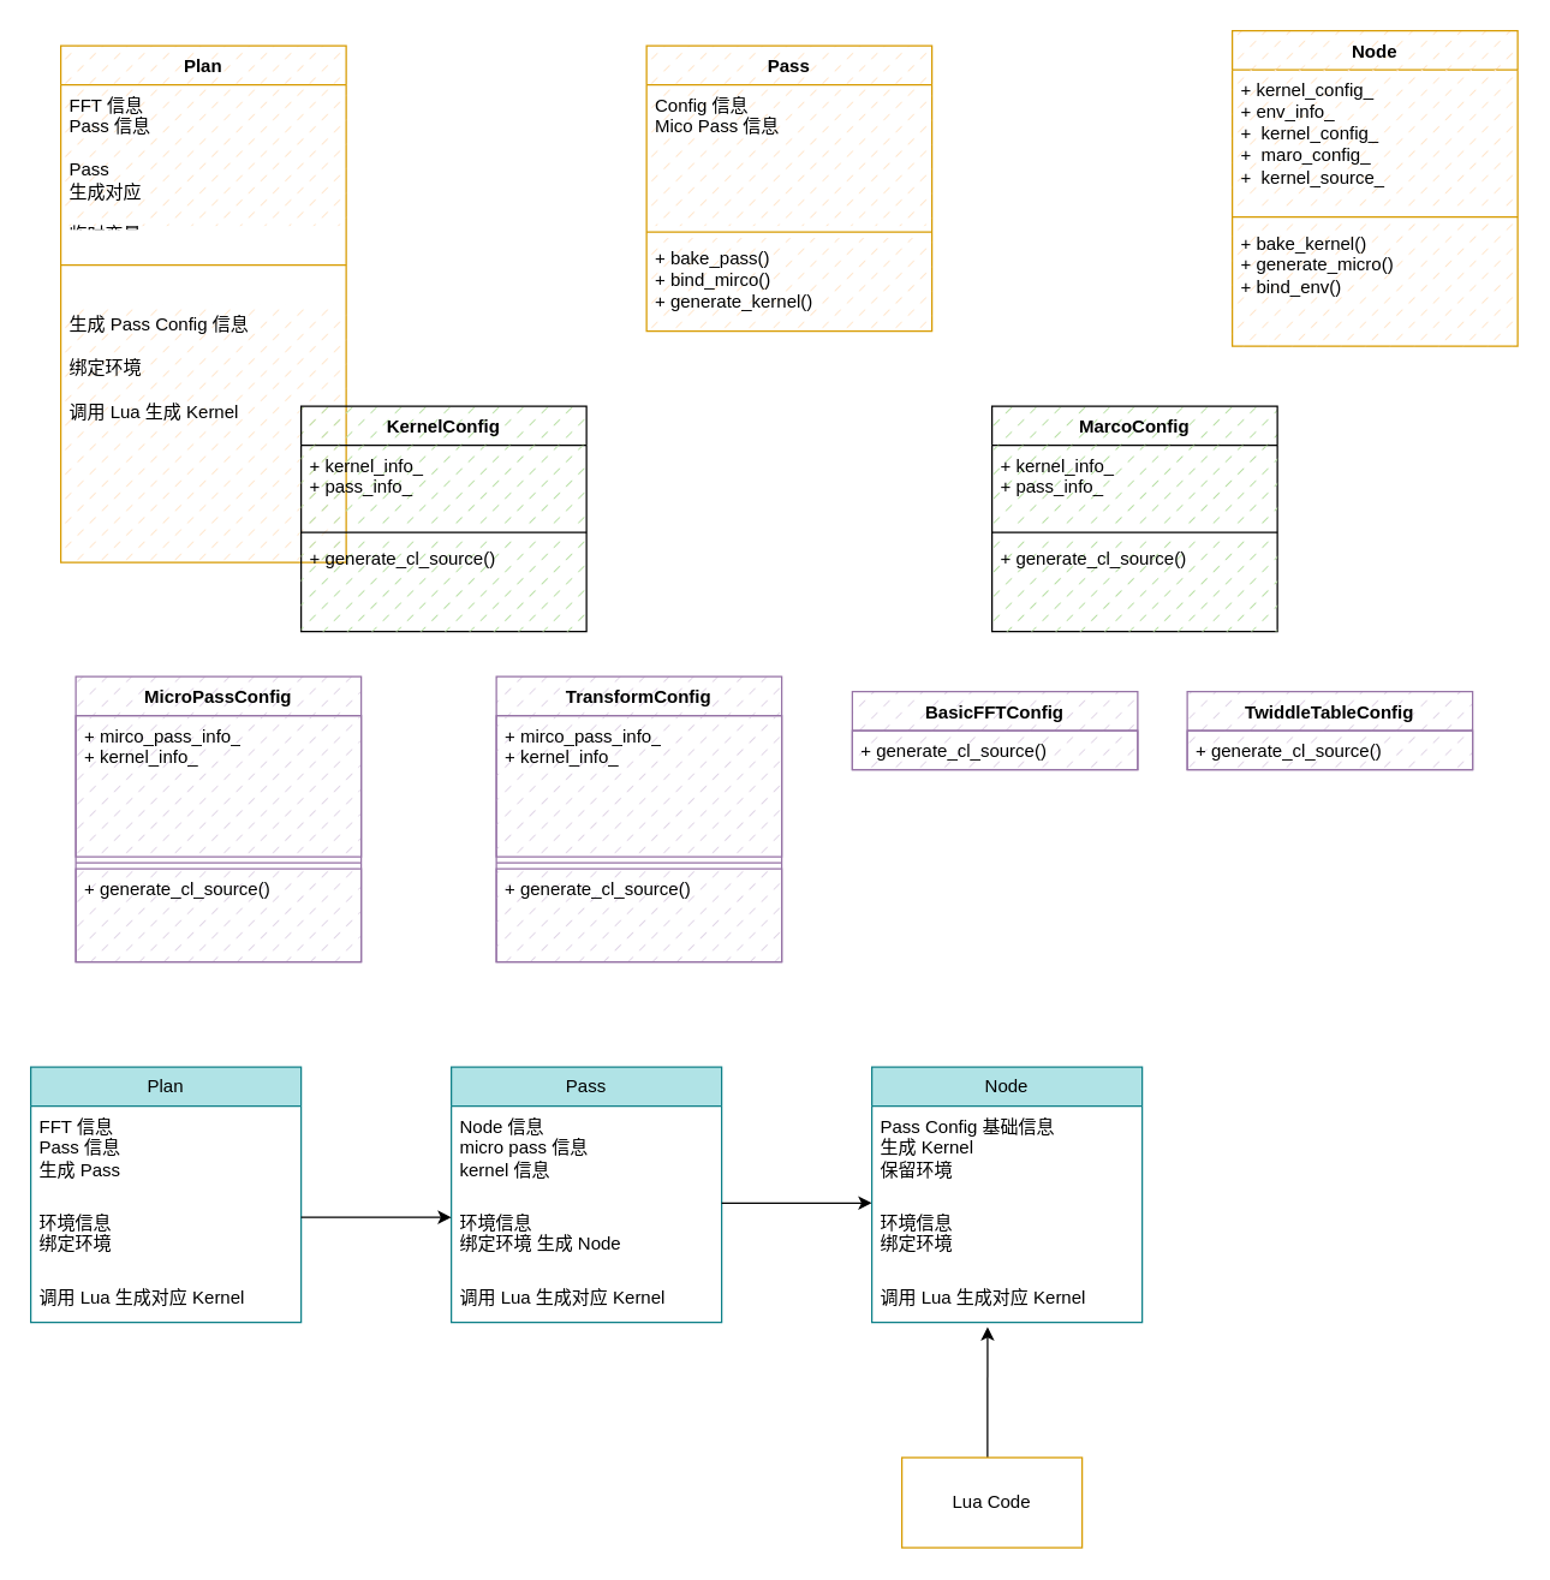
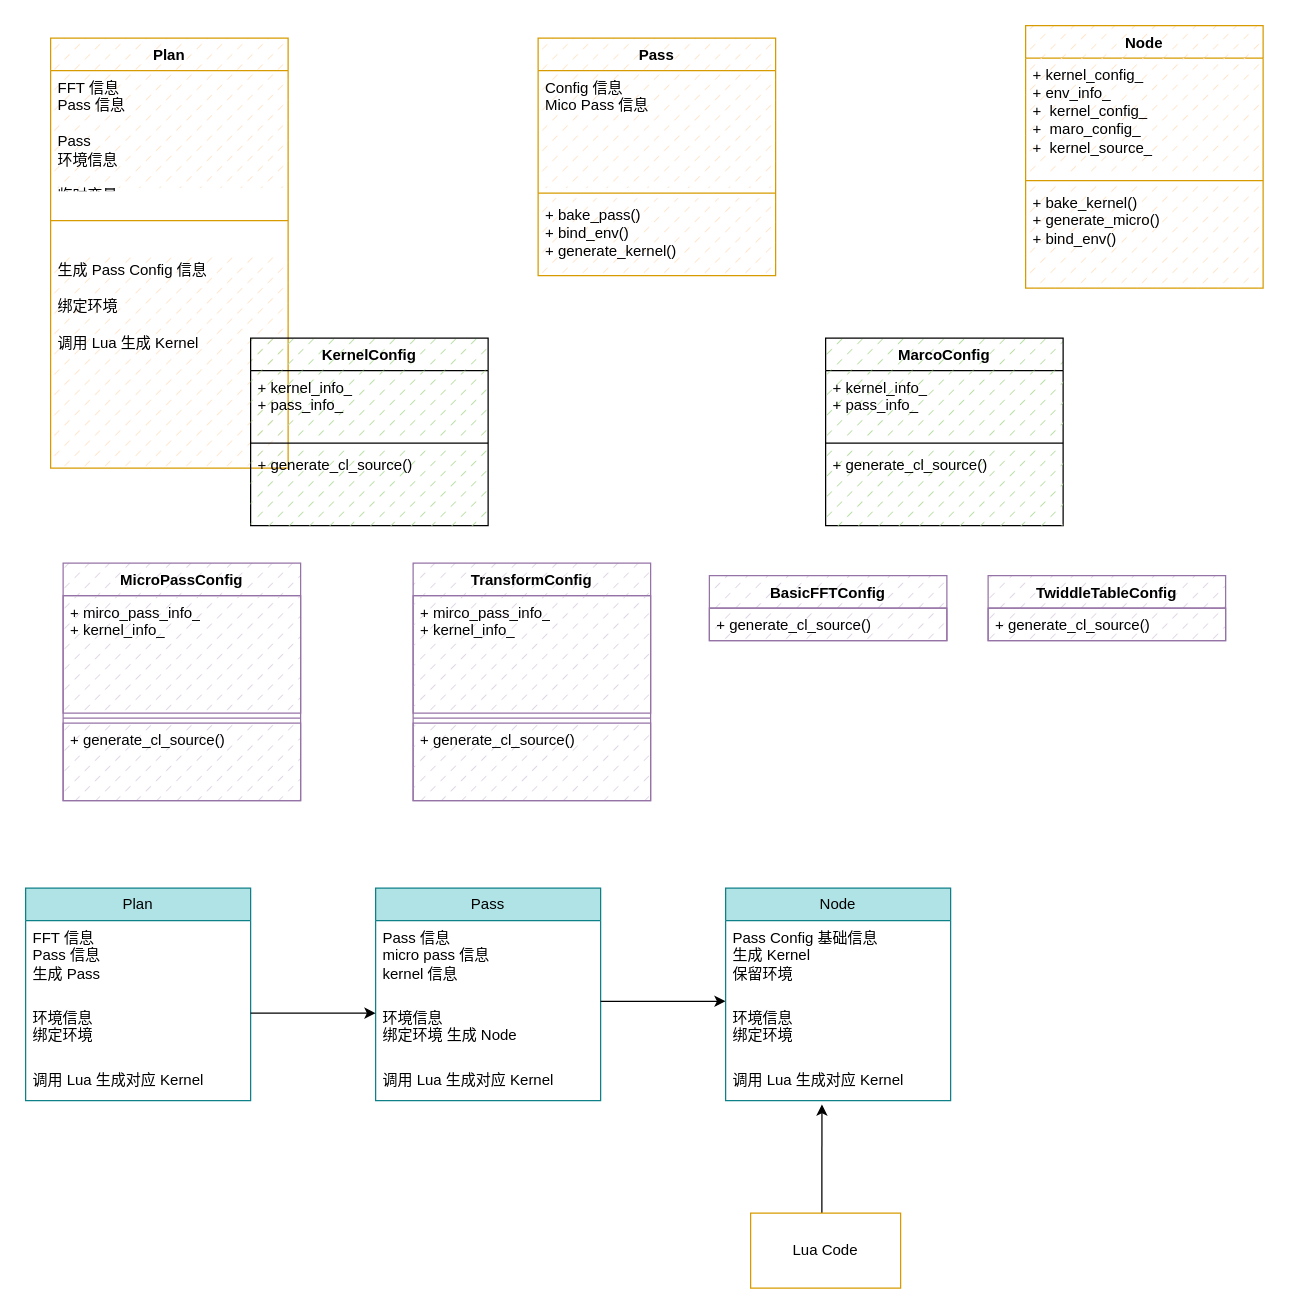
  <mxCell id="0" />
  <mxCell id="1" parent="0" />
  <mxCell id="2" value="Plan" style="swimlane;fontStyle=1;align=center;verticalAlign=top;childLayout=stackLayout;horizontal=1;startSize=26;horizontalStack=0;resizeParent=1;resizeParentMax=0;resizeLast=0;collapsible=1;marginBottom=0;whiteSpace=wrap;html=1;fillColor=#FFE6CC;strokeColor=#d79b00;fillStyle=dashed;" parent="1" vertex="1"><mxGeometry x="40" y="30" width="190" height="344" as="geometry"><mxRectangle x="40" y="140" width="70" height="30" as="alternateBounds" /></mxGeometry></mxCell>
- <mxCell id="3" value="FFT 信息&lt;br&gt;Pass 信息&lt;br&gt;&lt;br&gt;Pass&lt;br&gt;生成对应&lt;br&gt;&lt;br&gt;临时变量" style="text;strokeColor=none;fillColor=#FFE6CC;align=left;verticalAlign=top;spacingLeft=4;spacingRight=4;overflow=hidden;rotatable=0;points=[[0,0.5],[1,0.5]];portConstraint=eastwest;whiteSpace=wrap;html=1;fillStyle=dashed;" parent="2" vertex="1"><mxGeometry y="26" width="190" height="94" as="geometry" /></mxCell>
+ <mxCell id="3" value="FFT 信息&lt;br&gt;Pass 信息&lt;br&gt;&lt;br&gt;Pass&lt;br&gt;环境信息&lt;br&gt;&lt;br&gt;临时变量" style="text;strokeColor=none;fillColor=#FFE6CC;align=left;verticalAlign=top;spacingLeft=4;spacingRight=4;overflow=hidden;rotatable=0;points=[[0,0.5],[1,0.5]];portConstraint=eastwest;whiteSpace=wrap;html=1;fillStyle=dashed;" parent="2" vertex="1"><mxGeometry y="26" width="190" height="94" as="geometry" /></mxCell>
  <mxCell id="4" value="" style="line;strokeWidth=1;fillColor=#FFE6CC;align=left;verticalAlign=middle;spacingTop=-1;spacingLeft=3;spacingRight=3;rotatable=0;labelPosition=right;points=[];portConstraint=eastwest;strokeColor=inherit;fillStyle=dashed;" parent="2" vertex="1"><mxGeometry y="120" width="190" height="52" as="geometry" /></mxCell>
  <mxCell id="5" value="生成 Pass Config 信息&lt;br&gt;&lt;br&gt;绑定环境&lt;br&gt;&lt;br&gt;调用 Lua 生成 Kernel" style="text;strokeColor=none;fillColor=#FFE6CC;align=left;verticalAlign=top;spacingLeft=4;spacingRight=4;overflow=hidden;rotatable=0;points=[[0,0.5],[1,0.5]];portConstraint=eastwest;whiteSpace=wrap;html=1;fillStyle=dashed;" parent="2" vertex="1"><mxGeometry y="172" width="190" height="172" as="geometry" /></mxCell>
  <mxCell id="6" value="Pass" style="swimlane;fontStyle=1;align=center;verticalAlign=top;childLayout=stackLayout;horizontal=1;startSize=26;horizontalStack=0;resizeParent=1;resizeParentMax=0;resizeLast=0;collapsible=1;marginBottom=0;whiteSpace=wrap;html=1;fillColor=#FFE6CC;strokeColor=#d79b00;fillStyle=dashed;" parent="1" vertex="1"><mxGeometry x="430" y="30" width="190" height="190" as="geometry"><mxRectangle x="40" y="140" width="70" height="30" as="alternateBounds" /></mxGeometry></mxCell>
  <mxCell id="7" value="Config 信息&lt;br&gt;Mico Pass 信息&lt;br&gt;" style="text;strokeColor=none;fillColor=#FFE6CC;align=left;verticalAlign=top;spacingLeft=4;spacingRight=4;overflow=hidden;rotatable=0;points=[[0,0.5],[1,0.5]];portConstraint=eastwest;whiteSpace=wrap;html=1;fillStyle=dashed;" parent="6" vertex="1"><mxGeometry y="26" width="190" height="94" as="geometry" /></mxCell>
  <mxCell id="8" value="" style="line;strokeWidth=1;fillColor=#FFE6CC;align=left;verticalAlign=middle;spacingTop=-1;spacingLeft=3;spacingRight=3;rotatable=0;labelPosition=right;points=[];portConstraint=eastwest;strokeColor=inherit;fillStyle=dashed;" parent="6" vertex="1"><mxGeometry y="120" width="190" height="8" as="geometry" /></mxCell>
- <mxCell id="9" value="+ bake_pass()&lt;br&gt;+ bind_mirco()&lt;br style=&quot;border-color: var(--border-color);&quot;&gt;+ generate_kernel()" style="text;strokeColor=none;fillColor=#FFE6CC;align=left;verticalAlign=top;spacingLeft=4;spacingRight=4;overflow=hidden;rotatable=0;points=[[0,0.5],[1,0.5]];portConstraint=eastwest;whiteSpace=wrap;html=1;fillStyle=dashed;" parent="6" vertex="1"><mxGeometry y="128" width="190" height="62" as="geometry" /></mxCell>
+ <mxCell id="9" value="+ bake_pass()&lt;br&gt;+ bind_env()&lt;br style=&quot;border-color: var(--border-color);&quot;&gt;+ generate_kernel()" style="text;strokeColor=none;fillColor=#FFE6CC;align=left;verticalAlign=top;spacingLeft=4;spacingRight=4;overflow=hidden;rotatable=0;points=[[0,0.5],[1,0.5]];portConstraint=eastwest;whiteSpace=wrap;html=1;fillStyle=dashed;" parent="6" vertex="1"><mxGeometry y="128" width="190" height="62" as="geometry" /></mxCell>
  <mxCell id="10" value="Node" style="swimlane;fontStyle=1;align=center;verticalAlign=top;childLayout=stackLayout;horizontal=1;startSize=26;horizontalStack=0;resizeParent=1;resizeParentMax=0;resizeLast=0;collapsible=1;marginBottom=0;whiteSpace=wrap;html=1;fillStyle=dashed;fillColor=#FFE6CC;strokeColor=#d79b00;" parent="1" vertex="1"><mxGeometry x="820" y="20" width="190" height="210" as="geometry"><mxRectangle x="40" y="140" width="70" height="30" as="alternateBounds" /></mxGeometry></mxCell>
  <mxCell id="11" value="+ kernel_config_&lt;br&gt;+ env_info_&lt;br&gt;+&amp;nbsp; kernel_config_&lt;br&gt;+&amp;nbsp; maro_config_&lt;br&gt;+&amp;nbsp; kernel_source_" style="text;strokeColor=none;fillColor=#FFE6CC;align=left;verticalAlign=top;spacingLeft=4;spacingRight=4;overflow=hidden;rotatable=0;points=[[0,0.5],[1,0.5]];portConstraint=eastwest;whiteSpace=wrap;html=1;fillStyle=dashed;" parent="10" vertex="1"><mxGeometry y="26" width="190" height="94" as="geometry" /></mxCell>
  <mxCell id="12" value="" style="line;strokeWidth=1;fillColor=#FFE6CC;align=left;verticalAlign=middle;spacingTop=-1;spacingLeft=3;spacingRight=3;rotatable=0;labelPosition=right;points=[];portConstraint=eastwest;strokeColor=inherit;fillStyle=dashed;" parent="10" vertex="1"><mxGeometry y="120" width="190" height="8" as="geometry" /></mxCell>
  <mxCell id="13" value="+ bake_kernel()&lt;br&gt;+ generate_micro()&lt;br&gt;+ bind_env()" style="text;strokeColor=none;fillColor=#FFE6CC;align=left;verticalAlign=top;spacingLeft=4;spacingRight=4;overflow=hidden;rotatable=0;points=[[0,0.5],[1,0.5]];portConstraint=eastwest;whiteSpace=wrap;html=1;fillStyle=dashed;" parent="10" vertex="1"><mxGeometry y="128" width="190" height="82" as="geometry" /></mxCell>
  <mxCell id="14" value="MicroPassConfig" style="swimlane;fontStyle=1;align=center;verticalAlign=top;childLayout=stackLayout;horizontal=1;startSize=26;horizontalStack=0;resizeParent=1;resizeParentMax=0;resizeLast=0;collapsible=1;marginBottom=0;whiteSpace=wrap;html=1;fillColor=#e1d5e7;strokeColor=#9673a6;fillStyle=dashed;" parent="1" vertex="1"><mxGeometry x="50" y="450" width="190" height="190" as="geometry"><mxRectangle x="40" y="140" width="70" height="30" as="alternateBounds" /></mxGeometry></mxCell>
  <mxCell id="15" value="+ mirco_pass_info_&lt;br&gt;+ kernel_info_&lt;br&gt;" style="text;strokeColor=#9673a6;fillColor=#e1d5e7;align=left;verticalAlign=top;spacingLeft=4;spacingRight=4;overflow=hidden;rotatable=0;points=[[0,0.5],[1,0.5]];portConstraint=eastwest;whiteSpace=wrap;html=1;fillStyle=dashed;" parent="14" vertex="1"><mxGeometry y="26" width="190" height="94" as="geometry" /></mxCell>
  <mxCell id="16" value="" style="line;strokeWidth=1;fillColor=#e1d5e7;align=left;verticalAlign=middle;spacingTop=-1;spacingLeft=3;spacingRight=3;rotatable=0;labelPosition=right;points=[];portConstraint=eastwest;strokeColor=#9673a6;fillStyle=dashed;" parent="14" vertex="1"><mxGeometry y="120" width="190" height="8" as="geometry" /></mxCell>
  <mxCell id="17" value="+ generate_cl_source()&lt;br&gt;" style="text;strokeColor=#9673a6;fillColor=#e1d5e7;align=left;verticalAlign=top;spacingLeft=4;spacingRight=4;overflow=hidden;rotatable=0;points=[[0,0.5],[1,0.5]];portConstraint=eastwest;whiteSpace=wrap;html=1;fillStyle=dashed;" parent="14" vertex="1"><mxGeometry y="128" width="190" height="62" as="geometry" /></mxCell>
  <mxCell id="18" value="TransformConfig" style="swimlane;fontStyle=1;align=center;verticalAlign=top;childLayout=stackLayout;horizontal=1;startSize=26;horizontalStack=0;resizeParent=1;resizeParentMax=0;resizeLast=0;collapsible=1;marginBottom=0;whiteSpace=wrap;html=1;fillColor=#e1d5e7;strokeColor=#9673a6;fillStyle=dashed;" parent="1" vertex="1"><mxGeometry x="330" y="450" width="190" height="190" as="geometry"><mxRectangle x="40" y="140" width="70" height="30" as="alternateBounds" /></mxGeometry></mxCell>
  <mxCell id="19" value="+ mirco_pass_info_&lt;br&gt;+ kernel_info_&lt;br&gt;" style="text;strokeColor=#9673a6;fillColor=#e1d5e7;align=left;verticalAlign=top;spacingLeft=4;spacingRight=4;overflow=hidden;rotatable=0;points=[[0,0.5],[1,0.5]];portConstraint=eastwest;whiteSpace=wrap;html=1;fillStyle=dashed;" parent="18" vertex="1"><mxGeometry y="26" width="190" height="94" as="geometry" /></mxCell>
  <mxCell id="20" value="" style="line;strokeWidth=1;fillColor=#e1d5e7;align=left;verticalAlign=middle;spacingTop=-1;spacingLeft=3;spacingRight=3;rotatable=0;labelPosition=right;points=[];portConstraint=eastwest;strokeColor=#9673a6;fillStyle=dashed;" parent="18" vertex="1"><mxGeometry y="120" width="190" height="8" as="geometry" /></mxCell>
  <mxCell id="21" value="+ generate_cl_source()&lt;br&gt;" style="text;strokeColor=#9673a6;fillColor=#e1d5e7;align=left;verticalAlign=top;spacingLeft=4;spacingRight=4;overflow=hidden;rotatable=0;points=[[0,0.5],[1,0.5]];portConstraint=eastwest;whiteSpace=wrap;html=1;fillStyle=dashed;" parent="18" vertex="1"><mxGeometry y="128" width="190" height="62" as="geometry" /></mxCell>
  <mxCell id="22" value="KernelConfig" style="swimlane;fontStyle=1;align=center;verticalAlign=top;childLayout=stackLayout;horizontal=1;startSize=26;horizontalStack=0;resizeParent=1;resizeParentMax=0;resizeLast=0;collapsible=1;marginBottom=0;whiteSpace=wrap;html=1;fillStyle=dashed;fillColor=#B9E0A5;" parent="1" vertex="1"><mxGeometry x="200" y="270" width="190" height="150" as="geometry"><mxRectangle x="40" y="140" width="70" height="30" as="alternateBounds" /></mxGeometry></mxCell>
  <mxCell id="23" value="+ kernel_info_&lt;br&gt;+ pass_info_" style="text;strokeColor=none;fillColor=#B9E0A5;align=left;verticalAlign=top;spacingLeft=4;spacingRight=4;overflow=hidden;rotatable=0;points=[[0,0.5],[1,0.5]];portConstraint=eastwest;whiteSpace=wrap;html=1;fillStyle=dashed;" parent="22" vertex="1"><mxGeometry y="26" width="190" height="54" as="geometry" /></mxCell>
  <mxCell id="24" value="" style="line;strokeWidth=1;fillColor=#B9E0A5;align=left;verticalAlign=middle;spacingTop=-1;spacingLeft=3;spacingRight=3;rotatable=0;labelPosition=right;points=[];portConstraint=eastwest;strokeColor=inherit;fillStyle=dashed;" parent="22" vertex="1"><mxGeometry y="80" width="190" height="8" as="geometry" /></mxCell>
  <mxCell id="25" value="+ generate_cl_source()&lt;br&gt;" style="text;strokeColor=none;fillColor=#B9E0A5;align=left;verticalAlign=top;spacingLeft=4;spacingRight=4;overflow=hidden;rotatable=0;points=[[0,0.5],[1,0.5]];portConstraint=eastwest;whiteSpace=wrap;html=1;fillStyle=dashed;" parent="22" vertex="1"><mxGeometry y="88" width="190" height="62" as="geometry" /></mxCell>
  <mxCell id="26" value="MarcoConfig" style="swimlane;fontStyle=1;align=center;verticalAlign=top;childLayout=stackLayout;horizontal=1;startSize=26;horizontalStack=0;resizeParent=1;resizeParentMax=0;resizeLast=0;collapsible=1;marginBottom=0;whiteSpace=wrap;html=1;fillColor=#B9E0A5;fillStyle=dashed;" parent="1" vertex="1"><mxGeometry x="660" y="270" width="190" height="150" as="geometry"><mxRectangle x="40" y="140" width="70" height="30" as="alternateBounds" /></mxGeometry></mxCell>
  <mxCell id="27" value="+ kernel_info_&lt;br&gt;+ pass_info_" style="text;strokeColor=none;fillColor=#B9E0A5;align=left;verticalAlign=top;spacingLeft=4;spacingRight=4;overflow=hidden;rotatable=0;points=[[0,0.5],[1,0.5]];portConstraint=eastwest;whiteSpace=wrap;html=1;fillStyle=dashed;" parent="26" vertex="1"><mxGeometry y="26" width="190" height="54" as="geometry" /></mxCell>
  <mxCell id="28" value="" style="line;strokeWidth=1;fillColor=#B9E0A5;align=left;verticalAlign=middle;spacingTop=-1;spacingLeft=3;spacingRight=3;rotatable=0;labelPosition=right;points=[];portConstraint=eastwest;strokeColor=inherit;fillStyle=dashed;" parent="26" vertex="1"><mxGeometry y="80" width="190" height="8" as="geometry" /></mxCell>
  <mxCell id="29" value="+ generate_cl_source()&lt;br&gt;" style="text;strokeColor=none;fillColor=#B9E0A5;align=left;verticalAlign=top;spacingLeft=4;spacingRight=4;overflow=hidden;rotatable=0;points=[[0,0.5],[1,0.5]];portConstraint=eastwest;whiteSpace=wrap;html=1;fillStyle=dashed;" parent="26" vertex="1"><mxGeometry y="88" width="190" height="62" as="geometry" /></mxCell>
  <mxCell id="30" value="BasicFFTConfig" style="swimlane;fontStyle=1;align=center;verticalAlign=top;childLayout=stackLayout;horizontal=1;startSize=26;horizontalStack=0;resizeParent=1;resizeParentMax=0;resizeLast=0;collapsible=1;marginBottom=0;whiteSpace=wrap;html=1;fillColor=#e1d5e7;strokeColor=#9673a6;fillStyle=dashed;" parent="1" vertex="1"><mxGeometry x="567" y="460" width="190" height="52" as="geometry"><mxRectangle x="40" y="140" width="70" height="30" as="alternateBounds" /></mxGeometry></mxCell>
  <mxCell id="31" value="+ generate_cl_source()&lt;br&gt;" style="text;strokeColor=#9673a6;fillColor=#e1d5e7;align=left;verticalAlign=top;spacingLeft=4;spacingRight=4;overflow=hidden;rotatable=0;points=[[0,0.5],[1,0.5]];portConstraint=eastwest;whiteSpace=wrap;html=1;fillStyle=dashed;" parent="30" vertex="1"><mxGeometry y="26" width="190" height="26" as="geometry" /></mxCell>
  <mxCell id="32" value="TwiddleTableConfig" style="swimlane;fontStyle=1;align=center;verticalAlign=top;childLayout=stackLayout;horizontal=1;startSize=26;horizontalStack=0;resizeParent=1;resizeParentMax=0;resizeLast=0;collapsible=1;marginBottom=0;whiteSpace=wrap;html=1;fillColor=#e1d5e7;strokeColor=#9673a6;fillStyle=dashed;" parent="1" vertex="1"><mxGeometry x="790" y="460" width="190" height="52" as="geometry"><mxRectangle x="40" y="140" width="70" height="30" as="alternateBounds" /></mxGeometry></mxCell>
  <mxCell id="33" value="+ generate_cl_source()&lt;br&gt;" style="text;strokeColor=#9673a6;fillColor=#e1d5e7;align=left;verticalAlign=top;spacingLeft=4;spacingRight=4;overflow=hidden;rotatable=0;points=[[0,0.5],[1,0.5]];portConstraint=eastwest;whiteSpace=wrap;html=1;fillStyle=dashed;" parent="32" vertex="1"><mxGeometry y="26" width="190" height="26" as="geometry" /></mxCell>
  <mxCell id="34" value="Plan" style="swimlane;fontStyle=0;childLayout=stackLayout;horizontal=1;startSize=26;fillColor=#b0e3e6;horizontalStack=0;resizeParent=1;resizeParentMax=0;resizeLast=0;collapsible=1;marginBottom=0;whiteSpace=wrap;html=1;strokeColor=#0e8088;" vertex="1" parent="1"><mxGeometry x="20" y="710" width="180" height="170" as="geometry" /></mxCell>
  <mxCell id="35" value="FFT 信息&lt;br&gt;Pass 信息&lt;br&gt;生成 Pass" style="text;strokeColor=none;fillColor=none;align=left;verticalAlign=top;spacingLeft=4;spacingRight=4;overflow=hidden;rotatable=0;points=[[0,0.5],[1,0.5]];portConstraint=eastwest;whiteSpace=wrap;html=1;" vertex="1" parent="34"><mxGeometry y="26" width="180" height="64" as="geometry" /></mxCell>
  <mxCell id="36" value="环境信息&lt;br&gt;绑定环境" style="text;strokeColor=none;fillColor=none;align=left;verticalAlign=top;spacingLeft=4;spacingRight=4;overflow=hidden;rotatable=0;points=[[0,0.5],[1,0.5]];portConstraint=eastwest;whiteSpace=wrap;html=1;" vertex="1" parent="34"><mxGeometry y="90" width="180" height="50" as="geometry" /></mxCell>
  <mxCell id="37" value="调用 Lua 生成对应 Kernel" style="text;strokeColor=none;fillColor=none;align=left;verticalAlign=top;spacingLeft=4;spacingRight=4;overflow=hidden;rotatable=0;points=[[0,0.5],[1,0.5]];portConstraint=eastwest;whiteSpace=wrap;html=1;" vertex="1" parent="34"><mxGeometry y="140" width="180" height="30" as="geometry" /></mxCell>
  <mxCell id="38" value="Pass" style="swimlane;fontStyle=0;childLayout=stackLayout;horizontal=1;startSize=26;fillColor=#b0e3e6;horizontalStack=0;resizeParent=1;resizeParentMax=0;resizeLast=0;collapsible=1;marginBottom=0;whiteSpace=wrap;html=1;strokeColor=#0e8088;" vertex="1" parent="1"><mxGeometry x="300" y="710" width="180" height="170" as="geometry" /></mxCell>
- <mxCell id="39" value="Node 信息&lt;br&gt;micro pass 信息&lt;br&gt;kernel 信息" style="text;strokeColor=none;fillColor=none;align=left;verticalAlign=top;spacingLeft=4;spacingRight=4;overflow=hidden;rotatable=0;points=[[0,0.5],[1,0.5]];portConstraint=eastwest;whiteSpace=wrap;html=1;" vertex="1" parent="38"><mxGeometry y="26" width="180" height="64" as="geometry" /></mxCell>
+ <mxCell id="39" value="Pass 信息&lt;br&gt;micro pass 信息&lt;br&gt;kernel 信息" style="text;strokeColor=none;fillColor=none;align=left;verticalAlign=top;spacingLeft=4;spacingRight=4;overflow=hidden;rotatable=0;points=[[0,0.5],[1,0.5]];portConstraint=eastwest;whiteSpace=wrap;html=1;" vertex="1" parent="38"><mxGeometry y="26" width="180" height="64" as="geometry" /></mxCell>
  <mxCell id="40" value="环境信息&lt;br&gt;绑定环境 生成 Node" style="text;strokeColor=none;fillColor=none;align=left;verticalAlign=top;spacingLeft=4;spacingRight=4;overflow=hidden;rotatable=0;points=[[0,0.5],[1,0.5]];portConstraint=eastwest;whiteSpace=wrap;html=1;" vertex="1" parent="38"><mxGeometry y="90" width="180" height="50" as="geometry" /></mxCell>
  <mxCell id="41" value="调用 Lua 生成对应 Kernel" style="text;strokeColor=none;fillColor=none;align=left;verticalAlign=top;spacingLeft=4;spacingRight=4;overflow=hidden;rotatable=0;points=[[0,0.5],[1,0.5]];portConstraint=eastwest;whiteSpace=wrap;html=1;" vertex="1" parent="38"><mxGeometry y="140" width="180" height="30" as="geometry" /></mxCell>
  <mxCell id="42" value="" style="endArrow=classic;html=1;rounded=0;entryX=0;entryY=0.2;entryDx=0;entryDy=0;entryPerimeter=0;" edge="1" parent="1" target="40"><mxGeometry width="50" height="50" relative="1" as="geometry"><mxPoint x="200" y="810" as="sourcePoint" /><mxPoint x="250" y="760" as="targetPoint" /></mxGeometry></mxCell>
  <mxCell id="43" value="" style="endArrow=classic;html=1;rounded=0;entryX=0;entryY=0.2;entryDx=0;entryDy=0;entryPerimeter=0;" edge="1" parent="1"><mxGeometry width="50" height="50" relative="1" as="geometry"><mxPoint x="480" y="800.5" as="sourcePoint" /><mxPoint x="580" y="800.5" as="targetPoint" /></mxGeometry></mxCell>
  <mxCell id="44" value="Node" style="swimlane;fontStyle=0;childLayout=stackLayout;horizontal=1;startSize=26;fillColor=#b0e3e6;horizontalStack=0;resizeParent=1;resizeParentMax=0;resizeLast=0;collapsible=1;marginBottom=0;whiteSpace=wrap;html=1;swimlaneFillColor=none;strokeColor=#0e8088;" vertex="1" parent="1"><mxGeometry x="580" y="710" width="180" height="170" as="geometry" /></mxCell>
  <mxCell id="45" value="Pass Config 基础信息&lt;br&gt;生成 Kernel&amp;nbsp;&lt;br&gt;保留环境" style="text;strokeColor=none;fillColor=none;align=left;verticalAlign=top;spacingLeft=4;spacingRight=4;overflow=hidden;rotatable=0;points=[[0,0.5],[1,0.5]];portConstraint=eastwest;whiteSpace=wrap;html=1;" vertex="1" parent="44"><mxGeometry y="26" width="180" height="64" as="geometry" /></mxCell>
  <mxCell id="46" value="环境信息&lt;br&gt;绑定环境" style="text;strokeColor=none;fillColor=none;align=left;verticalAlign=top;spacingLeft=4;spacingRight=4;overflow=hidden;rotatable=0;points=[[0,0.5],[1,0.5]];portConstraint=eastwest;whiteSpace=wrap;html=1;" vertex="1" parent="44"><mxGeometry y="90" width="180" height="50" as="geometry" /></mxCell>
  <mxCell id="47" value="调用 Lua 生成对应 Kernel" style="text;strokeColor=none;fillColor=none;align=left;verticalAlign=top;spacingLeft=4;spacingRight=4;overflow=hidden;rotatable=0;points=[[0,0.5],[1,0.5]];portConstraint=eastwest;whiteSpace=wrap;html=1;" vertex="1" parent="44"><mxGeometry y="140" width="180" height="30" as="geometry" /></mxCell>
  <mxCell id="48" value="" style="endArrow=classic;html=1;rounded=0;entryX=0.428;entryY=1.1;entryDx=0;entryDy=0;entryPerimeter=0;" edge="1" parent="1" target="47"><mxGeometry width="50" height="50" relative="1" as="geometry"><mxPoint x="657" y="970" as="sourcePoint" /><mxPoint x="700" y="970" as="targetPoint" /></mxGeometry></mxCell>
  <mxCell id="49" value="Lua Code" style="rounded=0;whiteSpace=wrap;html=1;fillColor=#ffffff;strokeColor=#d79b00;" vertex="1" parent="1"><mxGeometry x="600" y="970" width="120" height="60" as="geometry" /></mxCell>
